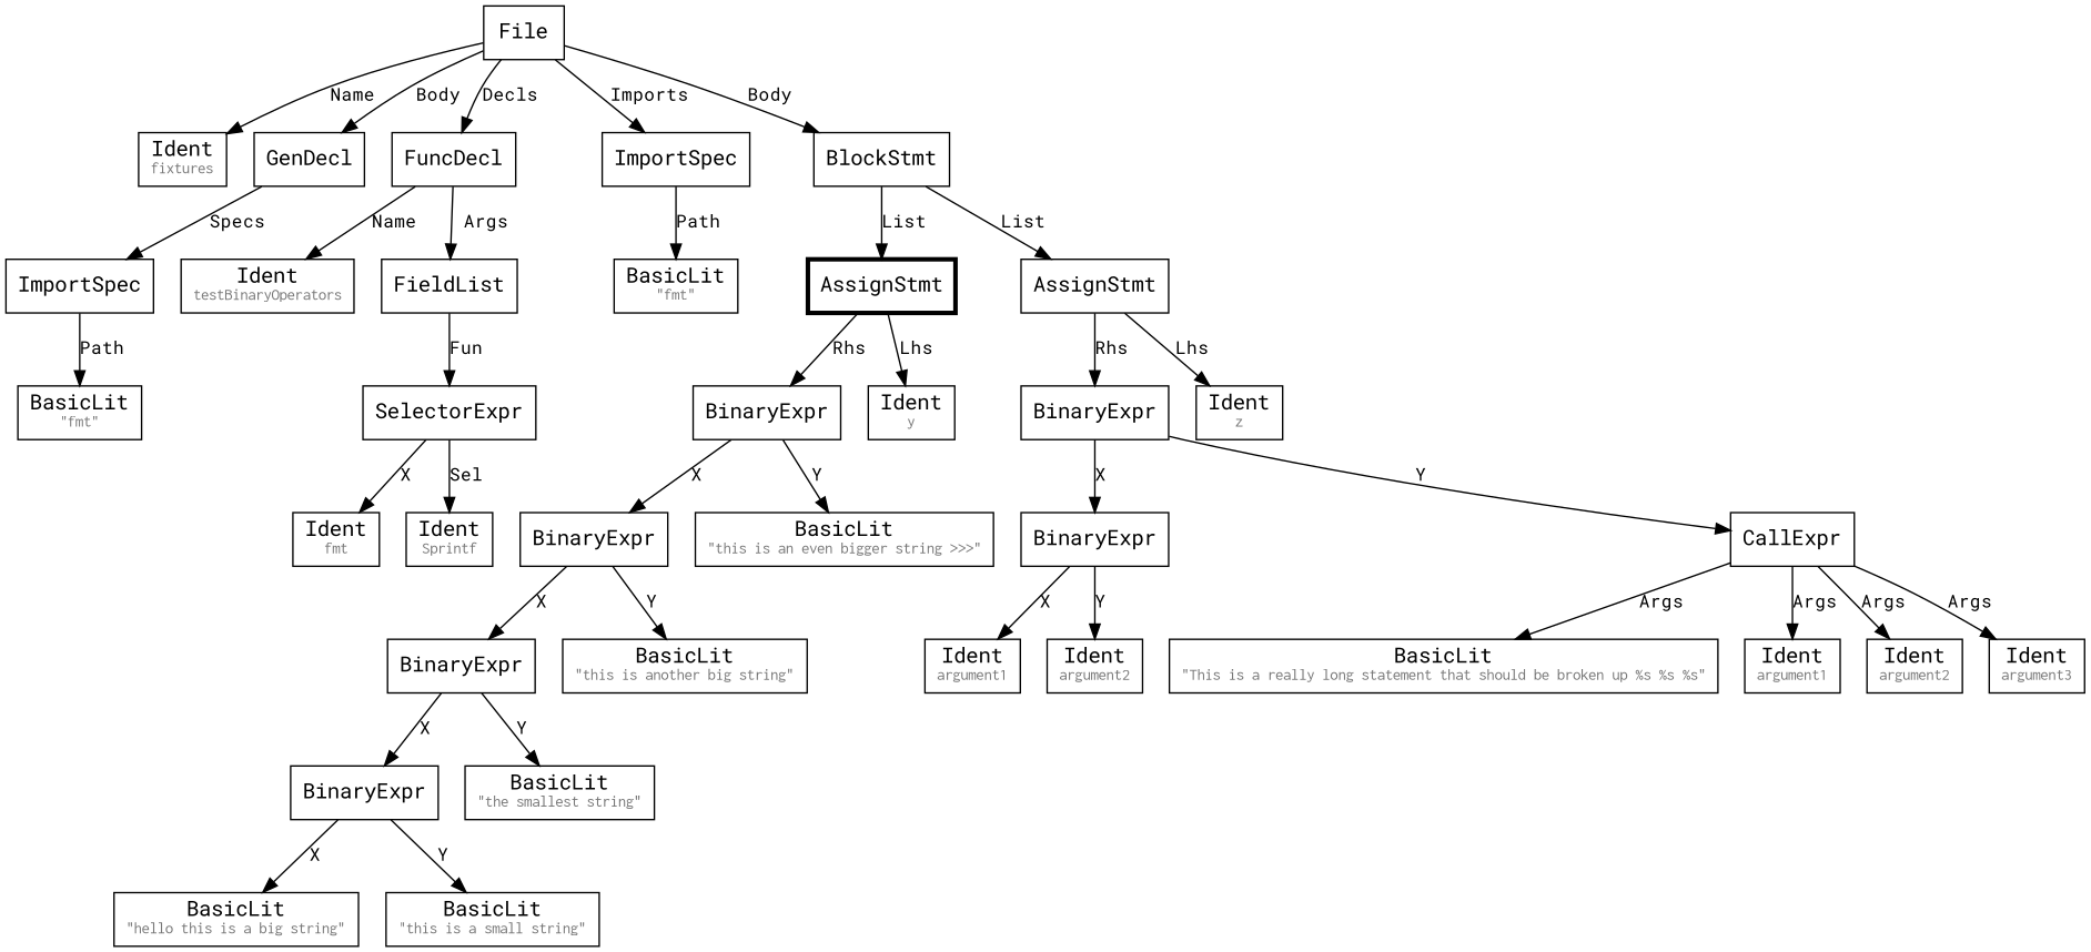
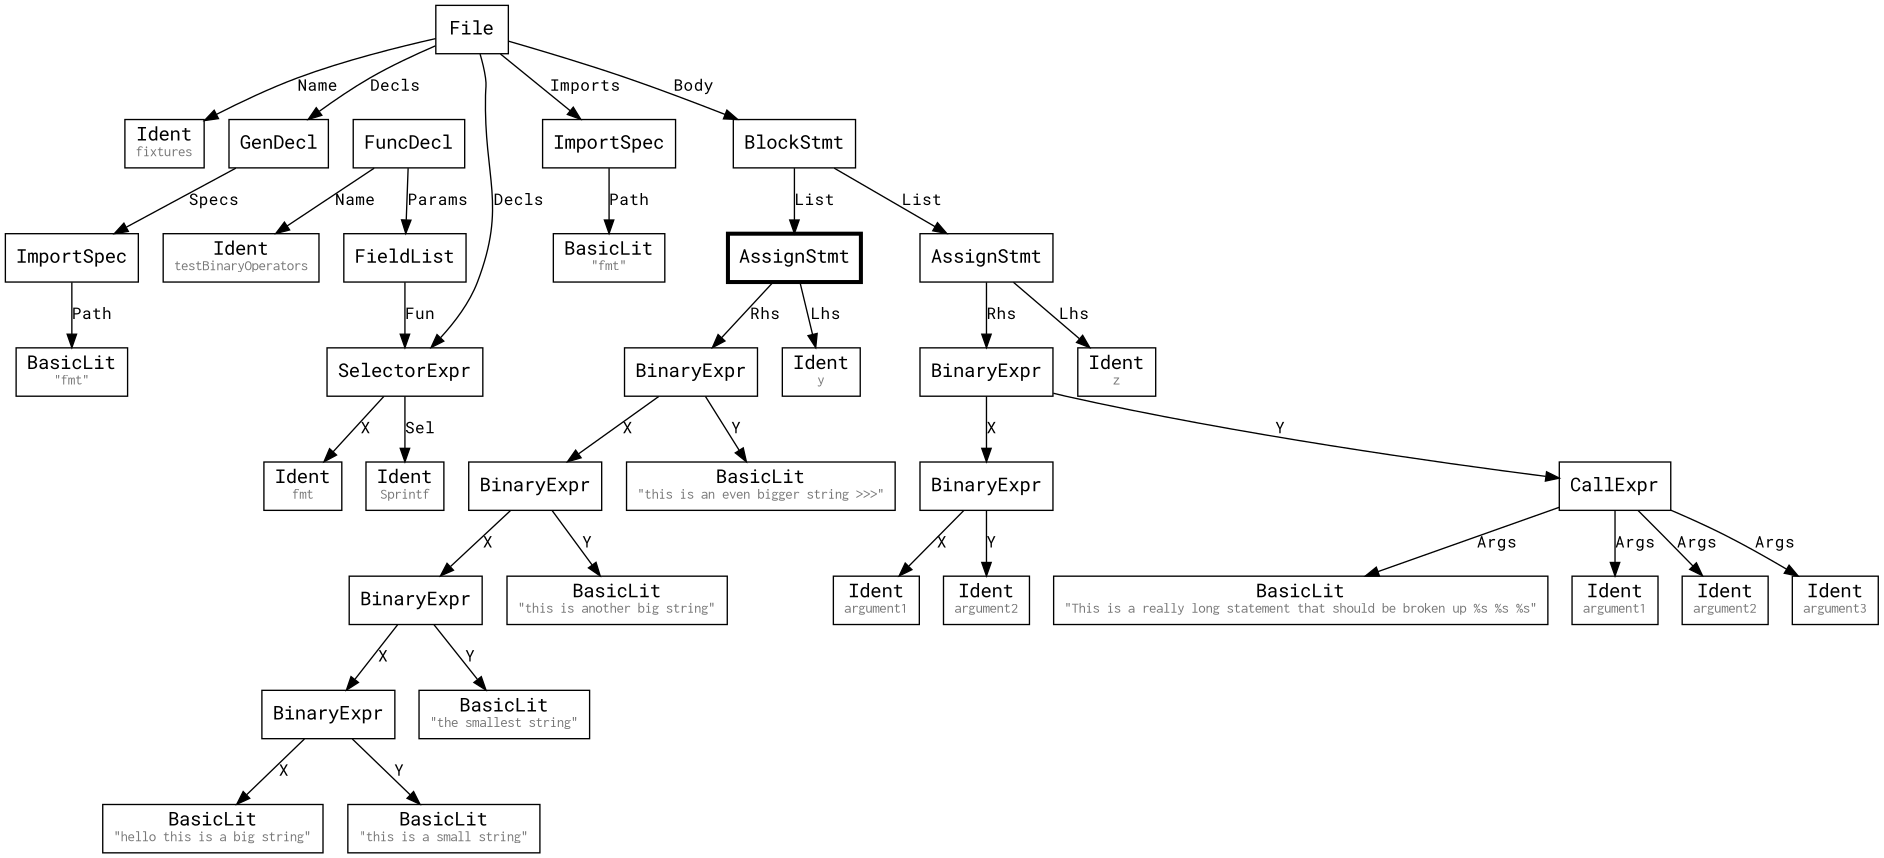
  digraph {
    fontname="Roboto Mono"
    node [fontname="Roboto Mono" shape=box]
    edge [fontname="Roboto Mono" fontsize=12.0]
    n1 [label=<File>]
    n2 [label=<Ident<br/><font point-size="11.0" face="courier" color="#777777">fixtures</font>>]
    n3 [label=<GenDecl>]
    n4 [label=<FuncDecl>]
    n5 [label=<ImportSpec>]
    n6 [label=<BlockStmt>]
    n7 [label=<ImportSpec>]
    n8 [label=<Ident<br/><font point-size="11.0" face="courier" color="#777777">testBinaryOperators</font>>]
    n9 [label=<FieldList>]
    n10 [label=<BasicLit<br/><font point-size="11.0" face="courier" color="#777777">&#34;fmt&#34;</font>>]
    n11 [label=<BasicLit<br/><font point-size="11.0" face="courier" color="#777777">&#34;fmt&#34;</font>>]
    n12 [label=<SelectorExpr>]
    n13 [label=<AssignStmt>]
    n14 [label=<AssignStmt> penwidth=3.0]
    n15 [label=<Ident<br/><font point-size="11.0" face="courier" color="#777777">z</font>>]
    n16 [label=<BinaryExpr>]
    n17 [label=<Ident<br/><font point-size="11.0" face="courier" color="#777777">y</font>>]
    n18 [label=<BinaryExpr>]
    n19 [label=<BinaryExpr>]
    n20 [label=<CallExpr>]
    n21 [label=<BinaryExpr>]
    n22 [label=<BasicLit<br/><font point-size="11.0" face="courier" color="#777777">&#34;this is an even bigger string &gt;&gt;&gt;&#34;</font>>]
    n23 [label=<Ident<br/><font point-size="11.0" face="courier" color="#777777">argument1</font>>]
    n24 [label=<Ident<br/><font point-size="11.0" face="courier" color="#777777">argument2</font>>]
    n25 [label=<BasicLit<br/><font point-size="11.0" face="courier" color="#777777">&#34;This is a really long statement that should be broken up %s %s %s&#34;</font>>]
    n26 [label=<Ident<br/><font point-size="11.0" face="courier" color="#777777">argument1</font>>]
    n27 [label=<Ident<br/><font point-size="11.0" face="courier" color="#777777">argument2</font>>]
    n28 [label=<Ident<br/><font point-size="11.0" face="courier" color="#777777">argument3</font>>]
    n29 [label=<BinaryExpr>]
    n30 [label=<BasicLit<br/><font point-size="11.0" face="courier" color="#777777">&#34;this is another big string&#34;</font>>]
    n31 [label=<Ident<br/><font point-size="11.0" face="courier" color="#777777">fmt</font>>]
    n32 [label=<Ident<br/><font point-size="11.0" face="courier" color="#777777">Sprintf</font>>]
    n33 [label=<BinaryExpr>]
    n34 [label=<BasicLit<br/><font point-size="11.0" face="courier" color="#777777">&#34;the smallest string&#34;</font>>]
    n35 [label=<BasicLit<br/><font point-size="11.0" face="courier" color="#777777">&#34;hello this is a big string&#34;</font>>]
    n36 [label=<BasicLit<br/><font point-size="11.0" face="courier" color="#777777">&#34;this is a small string&#34;</font>>]
    n1 -> n2 [label=Name]
-   n1 -> n3 [label=Body]
-   n1 -> n4 [label=Decls]
+   n1 -> n3 [label=Decls]
+   n1 -> n12 [label=Decls]
    n1 -> n5 [label=Imports]
    n1 -> n6 [label=Body]
    n3 -> n7 [label=Specs]
    n4 -> n8 [label=Name]
-   n4 -> n9 [label=Args]
+   n4 -> n9 [label=Params]
    n5 -> n10 [label=Path]
    n6 -> n13 [label=List]
    n6 -> n14 [label=List]
    n7 -> n11 [label=Path]
    n9 -> n12 [label=Fun]
    n12 -> n31 [label=X]
    n12 -> n32 [label=Sel]
    n13 -> n15 [label=Lhs]
    n13 -> n16 [label=Rhs]
    n14 -> n17 [label=Lhs]
    n14 -> n18 [label=Rhs]
    n16 -> n19 [label=X]
    n16 -> n20 [label=Y]
    n18 -> n21 [label=X]
    n18 -> n22 [label=Y]
    n19 -> n23 [label=X]
    n19 -> n24 [label=Y]
    n20 -> n25 [label=Args]
    n20 -> n26 [label=Args]
    n20 -> n27 [label=Args]
    n20 -> n28 [label=Args]
    n21 -> n29 [label=X]
    n21 -> n30 [label=Y]
    n29 -> n33 [label=X]
    n29 -> n34 [label=Y]
    n33 -> n35 [label=X]
    n33 -> n36 [label=Y]
  }
